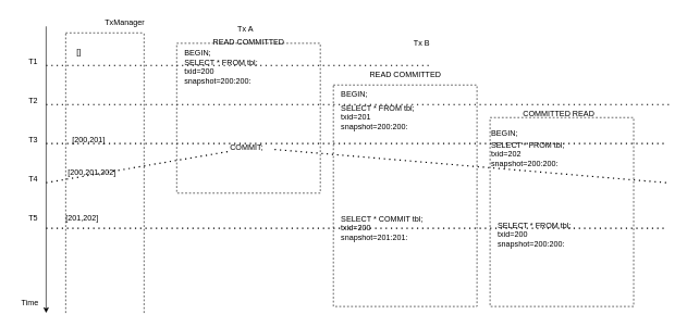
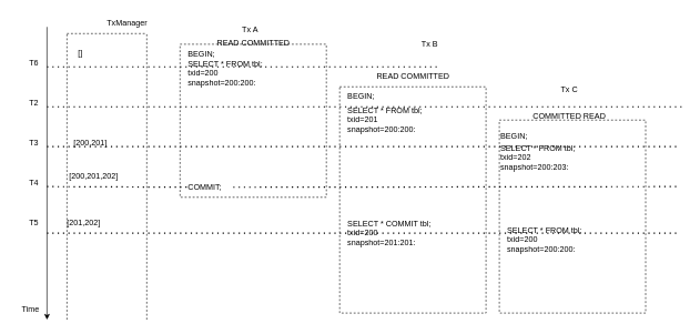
  <mxCell id="0" />
  <mxCell id="1" parent="0" />
  <mxCell id="2" value="" style="endArrow=classic;html=1;rounded=0;" parent="1" edge="1"><mxGeometry width="50" height="50" relative="1" as="geometry"><mxPoint x="70" y="40" as="sourcePoint" /><mxPoint x="70" y="480" as="targetPoint" /></mxGeometry></mxCell>
  <mxCell id="3" value="" style="endArrow=none;dashed=1;html=1;dashPattern=1 3;strokeWidth=2;rounded=0;" parent="1" edge="1"><mxGeometry width="50" height="50" relative="1" as="geometry"><mxPoint x="70" y="100" as="sourcePoint" /><mxPoint x="660" y="100" as="targetPoint" /></mxGeometry></mxCell>
  <mxCell id="4" value="" style="endArrow=none;dashed=1;html=1;dashPattern=1 3;strokeWidth=2;rounded=0;" parent="1" edge="1"><mxGeometry width="50" height="50" relative="1" as="geometry"><mxPoint x="70" y="160" as="sourcePoint" /><mxPoint x="1030" y="160" as="targetPoint" /></mxGeometry></mxCell>
  <mxCell id="5" value="" style="endArrow=none;dashed=1;html=1;dashPattern=1 3;strokeWidth=2;rounded=0;" parent="1" edge="1"><mxGeometry width="50" height="50" relative="1" as="geometry"><mxPoint x="70" y="220" as="sourcePoint" /><mxPoint x="1020" y="220" as="targetPoint" /></mxGeometry></mxCell>
- <mxCell id="6" value="&lt;font color=&quot;#000000&quot;&gt;T1&lt;/font&gt;" style="text;html=1;align=center;verticalAlign=middle;resizable=0;points=[];autosize=1;strokeColor=none;fillColor=none;fontColor=#0000FF;" parent="1" vertex="1"><mxGeometry x="30" y="80" width="40" height="30" as="geometry" /></mxCell>
+ <mxCell id="6" value="&lt;font color=&quot;#000000&quot;&gt;T6&lt;/font&gt;" style="text;html=1;align=center;verticalAlign=middle;resizable=0;points=[];autosize=1;strokeColor=none;fillColor=none;fontColor=#0000FF;" parent="1" vertex="1"><mxGeometry x="30" y="80" width="40" height="30" as="geometry" /></mxCell>
  <mxCell id="7" value="&lt;font color=&quot;#000000&quot;&gt;T2&lt;/font&gt;" style="text;html=1;align=center;verticalAlign=middle;resizable=0;points=[];autosize=1;strokeColor=none;fillColor=none;fontColor=#0000FF;" parent="1" vertex="1"><mxGeometry x="30" y="140" width="40" height="30" as="geometry" /></mxCell>
  <mxCell id="8" value="&lt;font color=&quot;#000000&quot;&gt;Time&lt;/font&gt;" style="text;html=1;align=center;verticalAlign=middle;resizable=0;points=[];autosize=1;strokeColor=none;fillColor=none;fontColor=#0000FF;" parent="1" vertex="1"><mxGeometry y="450" width="50" height="30" as="geometry" x="20" /></mxCell>
  <mxCell id="9" value="" style="endArrow=none;dashed=1;html=1;rounded=0;" parent="1" edge="1"><mxGeometry width="50" height="50" relative="1" as="geometry"><mxPoint x="100" y="480" as="sourcePoint" /><mxPoint x="100" y="50" as="targetPoint" /></mxGeometry></mxCell>
  <mxCell id="10" value="" style="endArrow=none;dashed=1;html=1;rounded=0;" parent="1" edge="1"><mxGeometry width="50" height="50" relative="1" as="geometry"><mxPoint x="100" y="50" as="sourcePoint" /><mxPoint x="220" y="50" as="targetPoint" /></mxGeometry></mxCell>
  <mxCell id="11" value="" style="endArrow=none;dashed=1;html=1;rounded=0;" parent="1" edge="1"><mxGeometry width="50" height="50" relative="1" as="geometry"><mxPoint x="220" y="480" as="sourcePoint" /><mxPoint x="220" y="50" as="targetPoint" /></mxGeometry></mxCell>
  <mxCell id="12" value="TxManager" style="text;html=1;align=center;verticalAlign=middle;resizable=0;points=[];autosize=1;strokeColor=none;fillColor=none;" parent="1" vertex="1"><mxGeometry x="150" y="20" width="80" height="30" as="geometry" /></mxCell>
  <mxCell id="13" value="[]" style="text;html=1;align=center;verticalAlign=middle;resizable=0;points=[];autosize=1;strokeColor=none;fillColor=none;" parent="1" vertex="1"><mxGeometry x="105" y="65" width="30" height="30" as="geometry" /></mxCell>
  <mxCell id="14" value="" style="rounded=0;whiteSpace=wrap;html=1;dashed=1;strokeColor=default;fillColor=none;" parent="1" vertex="1"><mxGeometry x="270" y="66" width="220" height="230" as="geometry" /></mxCell>
  <mxCell id="15" value="&lt;font color=&quot;#000000&quot;&gt;T3&lt;/font&gt;" style="text;html=1;align=center;verticalAlign=middle;resizable=0;points=[];autosize=1;strokeColor=none;fillColor=none;fontColor=#0000FF;" parent="1" vertex="1"><mxGeometry x="30" y="200" width="40" height="30" as="geometry" /></mxCell>
  <mxCell id="16" value="" style="endArrow=none;dashed=1;html=1;dashPattern=1 3;strokeWidth=2;rounded=0;startArrow=none;" parent="1" source="24" edge="1"><mxGeometry width="50" height="50" relative="1" as="geometry"><mxPoint x="70" y="280" as="sourcePoint" /><mxPoint x="1020" y="280" as="targetPoint" /></mxGeometry></mxCell>
  <mxCell id="17" value="" style="endArrow=none;dashed=1;html=1;dashPattern=1 3;strokeWidth=2;rounded=0;" parent="1" edge="1"><mxGeometry width="50" height="50" relative="1" as="geometry"><mxPoint x="70" y="350" as="sourcePoint" /><mxPoint x="1020" y="350" as="targetPoint" /></mxGeometry></mxCell>
  <mxCell id="18" value="&lt;font color=&quot;#000000&quot;&gt;T4&lt;/font&gt;" style="text;html=1;align=center;verticalAlign=middle;resizable=0;points=[];autosize=1;strokeColor=none;fillColor=none;fontColor=#0000FF;" parent="1" vertex="1"><mxGeometry x="30" y="260" width="40" height="30" as="geometry" /></mxCell>
  <mxCell id="19" value="&lt;font color=&quot;#000000&quot;&gt;T5&lt;/font&gt;" style="text;html=1;align=center;verticalAlign=middle;resizable=0;points=[];autosize=1;strokeColor=none;fillColor=none;fontColor=#0000FF;" parent="1" vertex="1"><mxGeometry x="30" y="320" width="40" height="30" as="geometry" /></mxCell>
  <mxCell id="20" value="READ COMMITTED" style="text;html=1;align=center;verticalAlign=middle;resizable=0;points=[];autosize=1;strokeColor=none;fillColor=none;" parent="1" vertex="1"><mxGeometry x="315" y="50" width="130" height="30" as="geometry" /></mxCell>
  <mxCell id="21" value="Tx A" style="text;html=1;align=center;verticalAlign=middle;resizable=0;points=[];autosize=1;strokeColor=none;fillColor=none;" parent="1" vertex="1"><mxGeometry x="350" y="30" width="50" height="30" as="geometry" /></mxCell>
  <mxCell id="22" value="BEGIN;&lt;br&gt;" style="text;html=1;align=left;verticalAlign=middle;resizable=0;points=[];autosize=1;strokeColor=none;fillColor=none;" parent="1" vertex="1"><mxGeometry x="280" y="66" width="60" height="30" as="geometry" /></mxCell>
  <mxCell id="23" value="SELECT * FROM tbl;&lt;br&gt;txid=200&lt;br&gt;snapshot=200:200:" style="text;html=1;align=left;verticalAlign=middle;resizable=0;points=[];autosize=1;strokeColor=none;fillColor=none;" parent="1" vertex="1"><mxGeometry x="280" y="80" width="140" height="60" as="geometry" /></mxCell>
- <mxCell id="24" value="COMMIT;" style="text;html=1;align=left;verticalAlign=middle;resizable=0;points=[];autosize=1;strokeColor=none;fillColor=none;" parent="1" vertex="1"><mxGeometry x="350" y="211" width="70" height="30" as="geometry" /></mxCell>
+ <mxCell id="24" value="COMMIT;" style="text;html=1;align=left;verticalAlign=middle;resizable=0;points=[];autosize=1;strokeColor=none;fillColor=none;" parent="1" vertex="1"><mxGeometry x="280" y="266" width="70" height="30" as="geometry" /></mxCell>
  <mxCell id="25" value="" style="endArrow=none;dashed=1;html=1;dashPattern=1 3;strokeWidth=2;rounded=0;" parent="1" target="24" edge="1"><mxGeometry width="50" height="50" relative="1" as="geometry"><mxPoint x="70" y="280" as="sourcePoint" /><mxPoint x="660" y="280" as="targetPoint" /></mxGeometry></mxCell>
  <mxCell id="26" value="" style="rounded=0;whiteSpace=wrap;html=1;dashed=1;strokeColor=default;fillColor=none;" parent="1" vertex="1"><mxGeometry x="510" y="130" width="220" height="340" as="geometry" /></mxCell>
  <mxCell id="27" value="READ COMMITTED" style="text;html=1;align=center;verticalAlign=middle;resizable=0;points=[];autosize=1;strokeColor=none;fillColor=none;" parent="1" vertex="1"><mxGeometry x="555" y="100" width="130" height="30" as="geometry" /></mxCell>
  <mxCell id="28" value="Tx B" style="text;html=1;align=center;verticalAlign=middle;resizable=0;points=[];autosize=1;strokeColor=none;fillColor=none;" parent="1" vertex="1"><mxGeometry x="620" y="51" width="50" height="30" as="geometry" /></mxCell>
  <mxCell id="29" value="" style="rounded=0;whiteSpace=wrap;html=1;dashed=1;strokeColor=default;fillColor=none;" parent="1" vertex="1"><mxGeometry x="750" y="180" width="220" height="290" as="geometry" /></mxCell>
  <mxCell id="30" value="COMMITTED READ" style="text;html=1;align=center;verticalAlign=middle;resizable=0;points=[];autosize=1;strokeColor=none;fillColor=none;" parent="1" vertex="1"><mxGeometry x="785" y="160" width="140" height="30" as="geometry" /></mxCell>
+ <mxCell id="31" value="Tx C" style="text;html=1;align=center;verticalAlign=middle;resizable=0;points=[];autosize=1;strokeColor=none;fillColor=none;" parent="1" vertex="1"><mxGeometry x="830" y="120" width="50" height="30" as="geometry" /></mxCell>
  <mxCell id="32" value="BEGIN;&lt;br&gt;" style="text;html=1;align=left;verticalAlign=middle;resizable=0;points=[];autosize=1;strokeColor=none;fillColor=none;" parent="1" vertex="1"><mxGeometry x="520" y="130" width="60" height="30" as="geometry" /></mxCell>
  <mxCell id="33" value="SELECT * FROM tbl;&lt;br&gt;txid=201&lt;br&gt;snapshot=200:200:" style="text;html=1;align=left;verticalAlign=middle;resizable=0;points=[];autosize=1;strokeColor=none;fillColor=none;" parent="1" vertex="1"><mxGeometry x="520" y="150" width="140" height="60" as="geometry" /></mxCell>
  <mxCell id="34" value="SELECT * COMMIT tbl;&lt;br&gt;txid=200&lt;br&gt;snapshot=201:201:" style="text;html=1;align=left;verticalAlign=middle;resizable=0;points=[];autosize=1;strokeColor=none;fillColor=none;" parent="1" vertex="1"><mxGeometry x="520" y="320" width="140" height="60" as="geometry" /></mxCell>
  <mxCell id="35" value="BEGIN;&lt;br&gt;" style="text;html=1;align=left;verticalAlign=middle;resizable=0;points=[];autosize=1;strokeColor=none;fillColor=none;" parent="1" vertex="1"><mxGeometry x="750" y="190" width="60" height="30" as="geometry" /></mxCell>
- <mxCell id="36" value="SELECT * FROM tbl;&lt;br&gt;txid=202&lt;br&gt;snapshot=200:200:" style="text;html=1;align=left;verticalAlign=middle;resizable=0;points=[];autosize=1;strokeColor=none;fillColor=none;" parent="1" vertex="1"><mxGeometry x="750" y="206" width="140" height="60" as="geometry" /></mxCell>
+ <mxCell id="36" value="SELECT * FROM tbl;&lt;br&gt;txid=202&lt;br&gt;snapshot=200:203:" style="text;html=1;align=left;verticalAlign=middle;resizable=0;points=[];autosize=1;strokeColor=none;fillColor=none;" parent="1" vertex="1"><mxGeometry x="750" y="206" width="140" height="60" as="geometry" /></mxCell>
  <mxCell id="37" value="SELECT * FROM tbl;&lt;br&gt;txid=200&lt;br&gt;snapshot=200:200:" style="text;html=1;align=left;verticalAlign=middle;resizable=0;points=[];autosize=1;strokeColor=none;fillColor=none;" parent="1" vertex="1"><mxGeometry x="760" y="330" width="140" height="60" as="geometry" /></mxCell>
  <mxCell id="38" value="[200,201]" style="text;html=1;align=center;verticalAlign=middle;resizable=0;points=[];autosize=1;strokeColor=none;fillColor=none;" vertex="1" parent="1"><mxGeometry x="100" y="200" width="70" height="30" as="geometry" /></mxCell>
  <mxCell id="39" value="[200,201,202]" style="text;html=1;align=center;verticalAlign=middle;resizable=0;points=[];autosize=1;strokeColor=none;fillColor=none;" vertex="1" parent="1"><mxGeometry x="90" y="250" width="100" height="30" as="geometry" /></mxCell>
  <mxCell id="40" value="[201,202]" style="text;html=1;align=center;verticalAlign=middle;resizable=0;points=[];autosize=1;strokeColor=none;fillColor=none;" vertex="1" parent="1"><mxGeometry x="90" y="320" width="70" height="30" as="geometry" /></mxCell>
